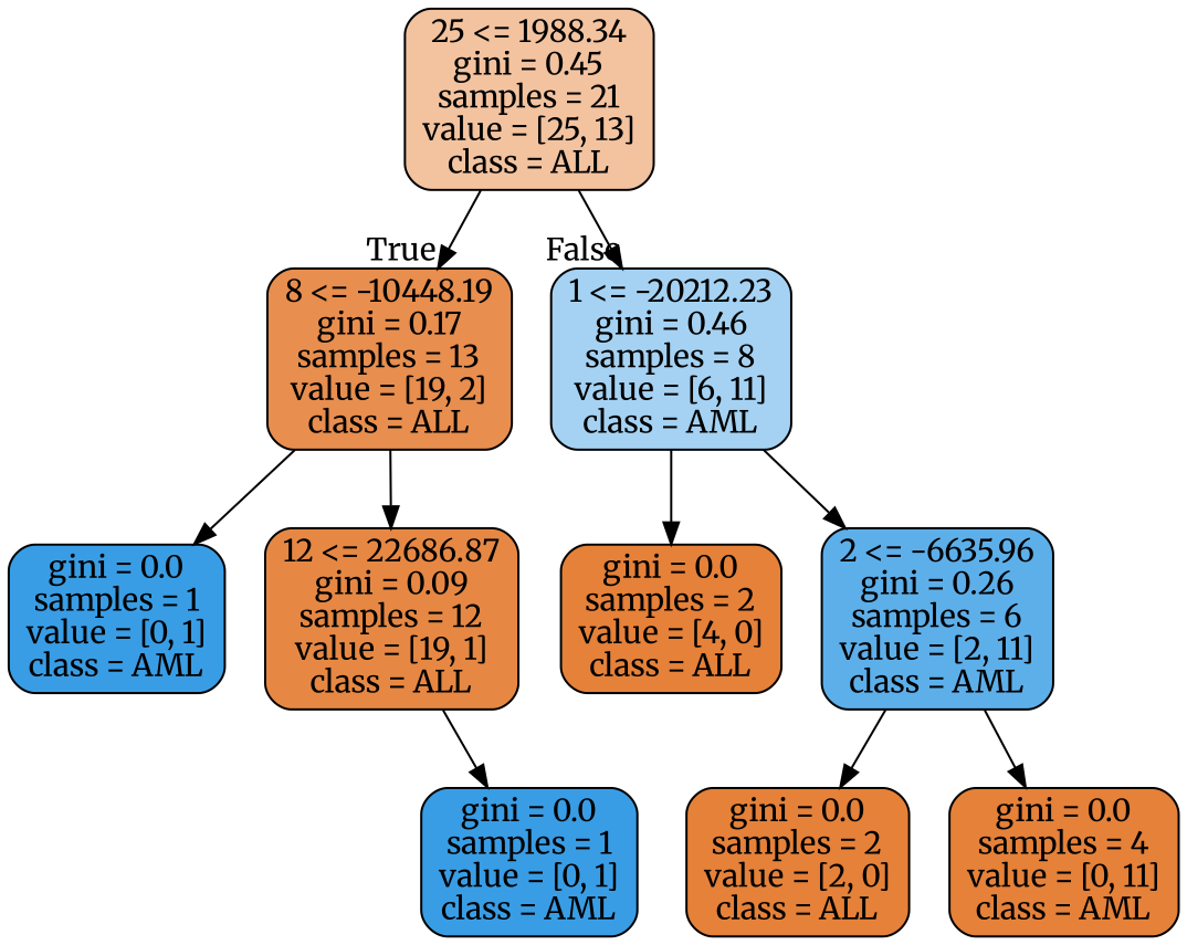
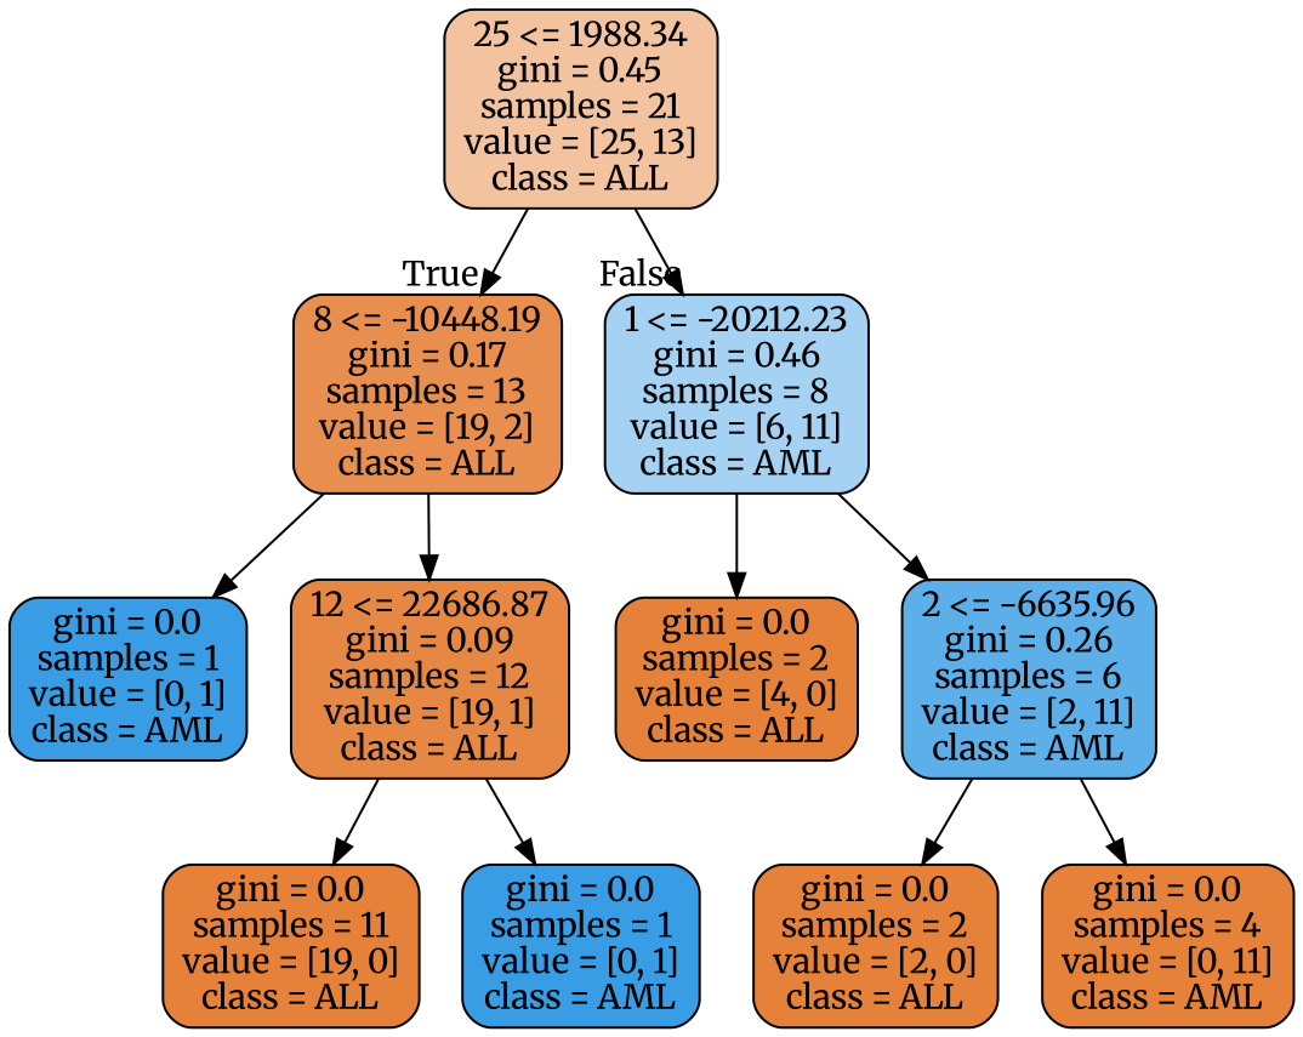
  digraph {
    fontname=Merriweather
    node [color=black fillcolor="#e58139" fontname=Merriweather shape=box style="filled, rounded"]
    edge [fontname=Merriweather]
    n1 [fillcolor="#f3c3a0" label="25 <= 1988.34\ngini = 0.45\nsamples = 21\nvalue = [25, 13]\nclass = ALL"]
    n2 [fillcolor="#e88e4e" label="8 <= -10448.19\ngini = 0.17\nsamples = 13\nvalue = [19, 2]\nclass = ALL"]
    n3 [fillcolor="#a5d2f3" label="1 <= -20212.23\ngini = 0.46\nsamples = 8\nvalue = [6, 11]\nclass = AML"]
    n4 [fillcolor="#399de5" label="gini = 0.0\nsamples = 1\nvalue = [0, 1]\nclass = AML"]
    n5 [fillcolor="#e68843" label="12 <= 22686.87\ngini = 0.09\nsamples = 12\nvalue = [19, 1]\nclass = ALL"]
    n6 [label="gini = 0.0\nsamples = 2\nvalue = [4, 0]\nclass = ALL"]
    n7 [fillcolor="#5dafea" label="2 <= -6635.96\ngini = 0.26\nsamples = 6\nvalue = [2, 11]\nclass = AML"]
+   n8 [label="gini = 0.0\nsamples = 11\nvalue = [19, 0]\nclass = ALL"]
    n9 [fillcolor="#399de5" label="gini = 0.0\nsamples = 1\nvalue = [0, 1]\nclass = AML"]
    n10 [label="gini = 0.0\nsamples = 2\nvalue = [2, 0]\nclass = ALL"]
    n11 [label="gini = 0.0\nsamples = 4\nvalue = [0, 11]\nclass = AML"]
    n1 -> n2 [headlabel=True labelangle=45 labeldistance=2.5]
    n1 -> n3 [headlabel=False labelangle=-45 labeldistance=2.5]
    n2 -> n4
    n2 -> n5
    n3 -> n6
    n3 -> n7
+   n5 -> n8
    n5 -> n9
    n7 -> n10
    n7 -> n11
  }
